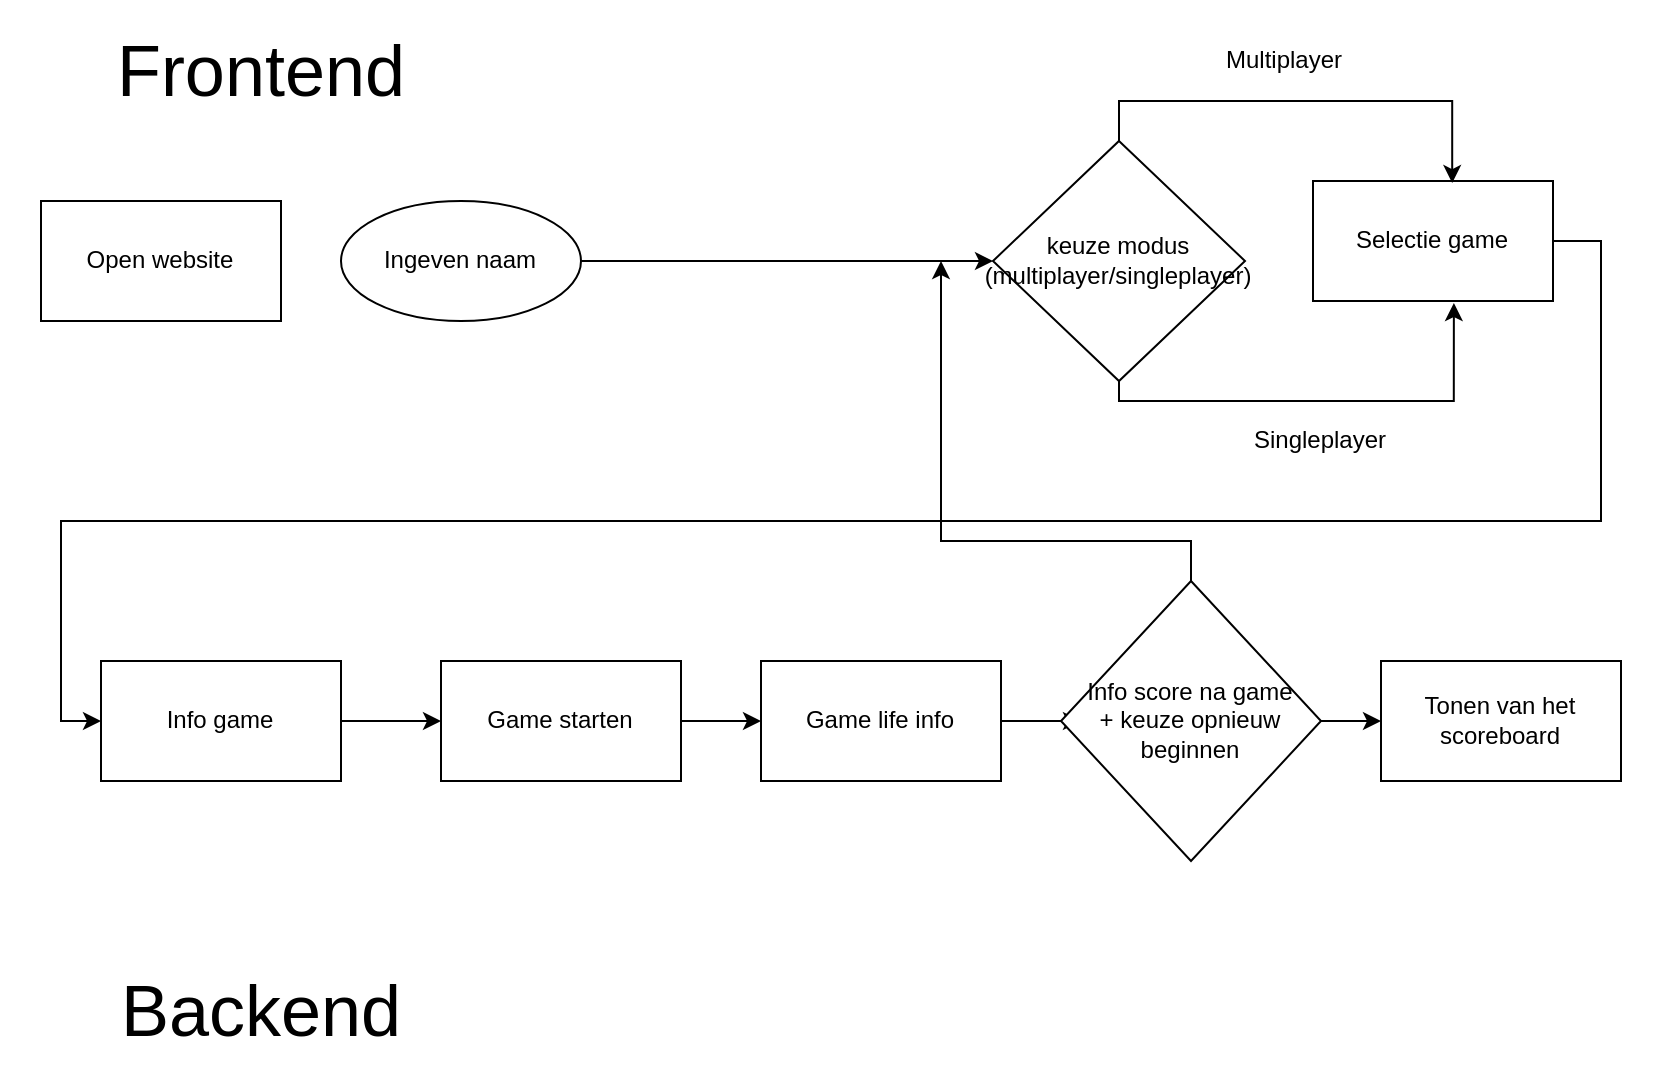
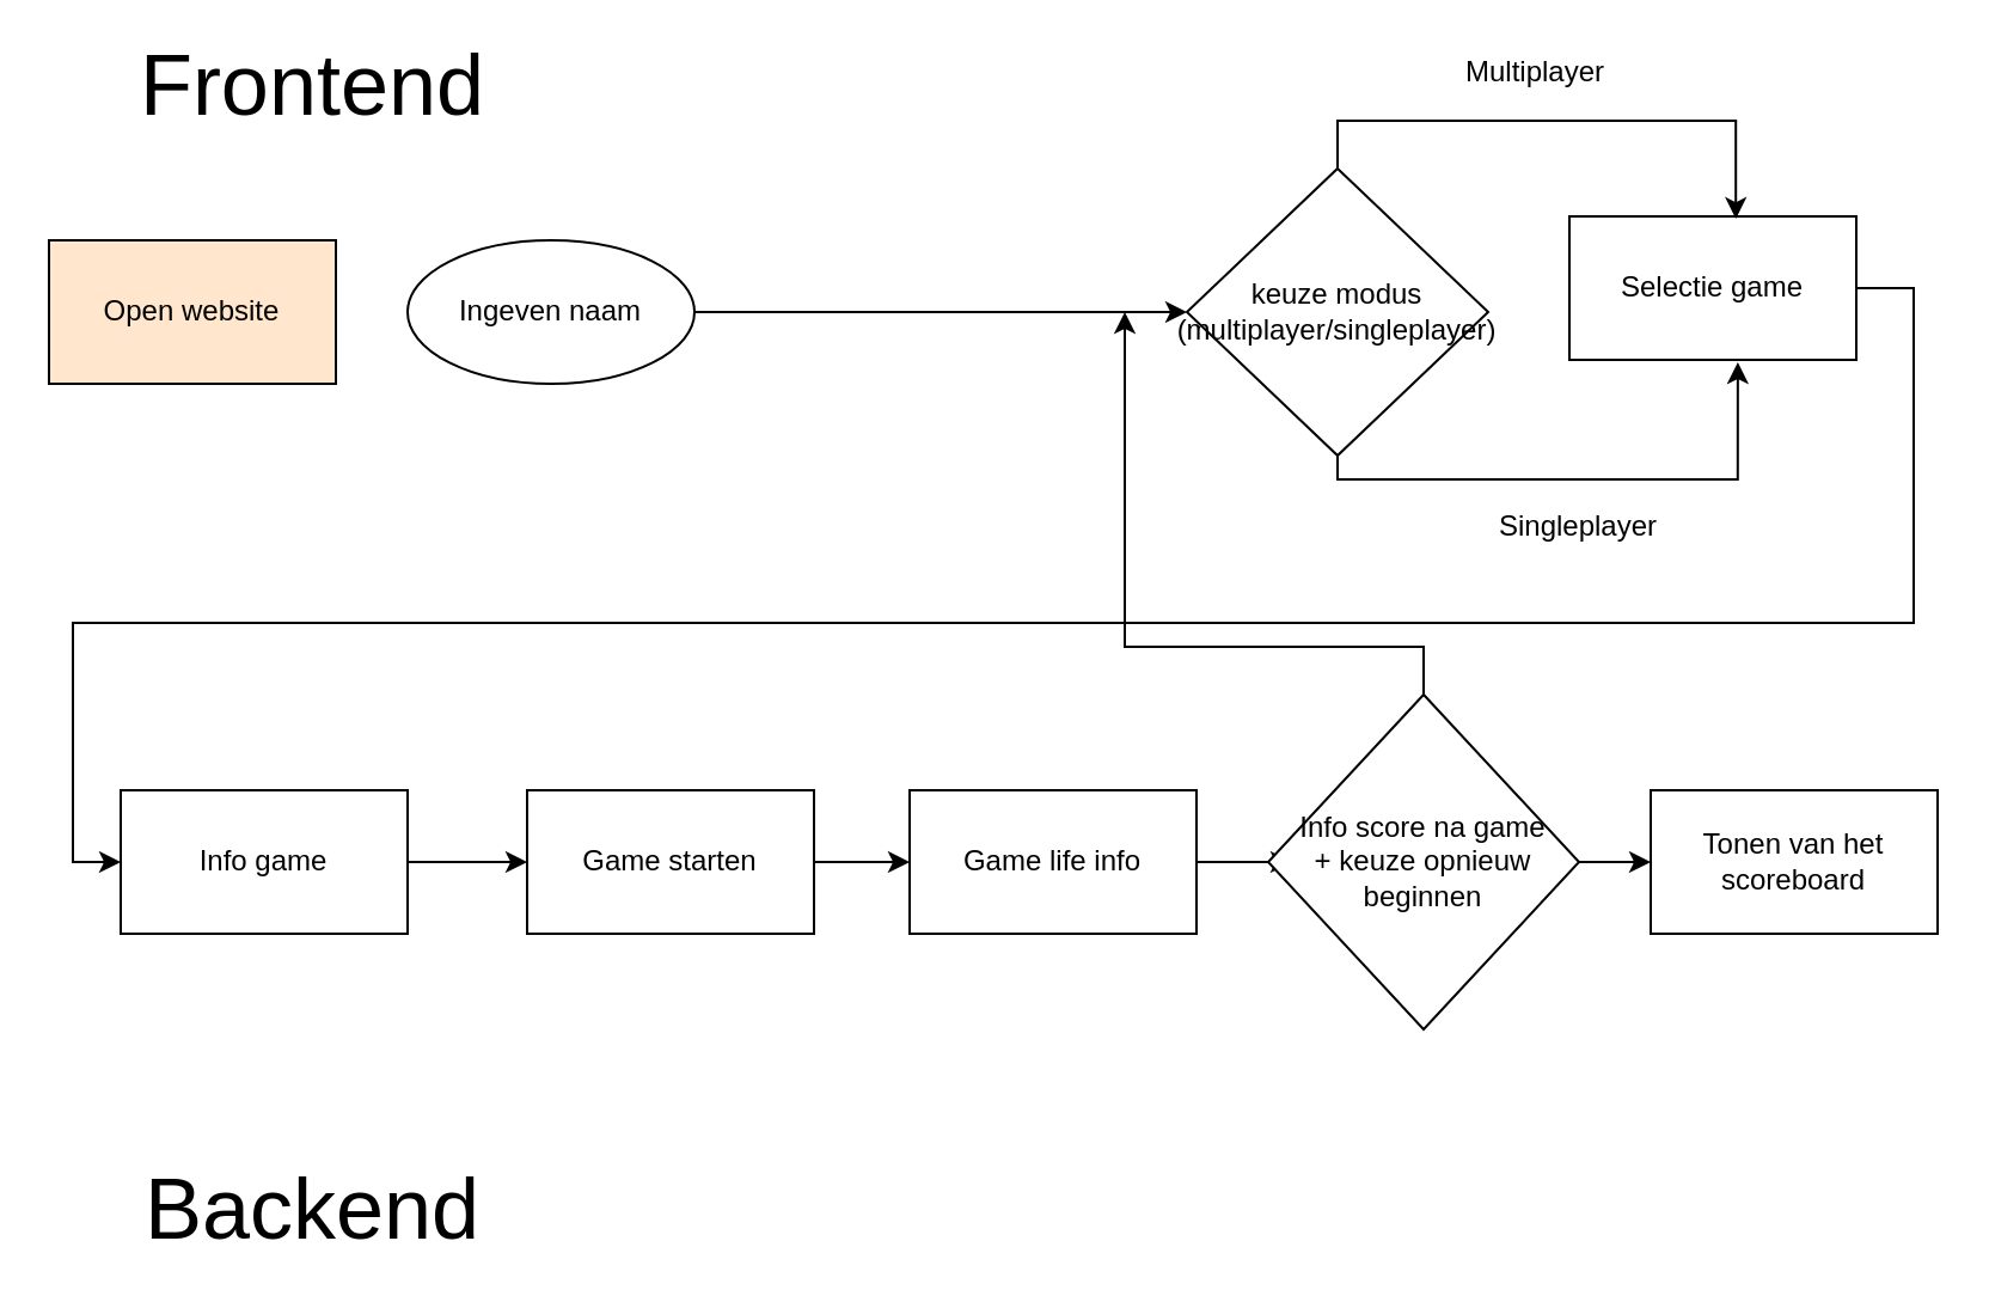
  <mxCell id="0" />
  <mxCell id="1" parent="0" />
- <mxCell id="2" value="Open website" style="rounded=0;whiteSpace=wrap;html=1;" vertex="1" parent="1"><mxGeometry x="20" y="100" width="120" height="60" as="geometry" /></mxCell>
+ <mxCell id="2" value="Open website" style="rounded=0;whiteSpace=wrap;html=1;fillColor=#ffe6cc;" vertex="1" parent="1"><mxGeometry x="20" y="100" width="120" height="60" as="geometry" /></mxCell>
  <mxCell id="3" value="&lt;font style=&quot;font-size: 36px&quot;&gt;Frontend&lt;/font&gt;" style="text;html=1;align=center;verticalAlign=middle;resizable=0;points=[];autosize=1;" vertex="1" parent="1"><mxGeometry x="50" y="20" width="160" height="30" as="geometry" /></mxCell>
  <mxCell id="4" style="edgeStyle=orthogonalEdgeStyle;rounded=0;orthogonalLoop=1;jettySize=auto;html=1;entryX=0;entryY=0.5;entryDx=0;entryDy=0;" edge="1" parent="1" source="5" target="10"><mxGeometry relative="1" as="geometry" /></mxCell>
  <mxCell id="5" value="Ingeven naam" style="ellipse;whiteSpace=wrap;html=1;" vertex="1" parent="1"><mxGeometry x="170" y="100" width="120" height="60" as="geometry" /></mxCell>
  <mxCell id="6" style="edgeStyle=orthogonalEdgeStyle;rounded=0;orthogonalLoop=1;jettySize=auto;html=1;entryX=0;entryY=0.5;entryDx=0;entryDy=0;exitX=1;exitY=0.5;exitDx=0;exitDy=0;" edge="1" parent="1" source="7" target="13"><mxGeometry relative="1" as="geometry"><Array as="points"><mxPoint x="800" y="120" /><mxPoint x="800" y="260" /><mxPoint x="30" y="260" /><mxPoint x="30" y="360" /></Array></mxGeometry></mxCell>
  <mxCell id="7" value="Selectie game" style="rounded=0;whiteSpace=wrap;html=1;" vertex="1" parent="1"><mxGeometry x="656" y="90" width="120" height="60" as="geometry" /></mxCell>
  <mxCell id="8" style="edgeStyle=orthogonalEdgeStyle;rounded=0;orthogonalLoop=1;jettySize=auto;html=1;entryX=0.58;entryY=0.017;entryDx=0;entryDy=0;entryPerimeter=0;" edge="1" parent="1" source="10" target="7"><mxGeometry relative="1" as="geometry"><Array as="points"><mxPoint x="559" y="50" /><mxPoint x="726" y="50" /></Array></mxGeometry></mxCell>
  <mxCell id="9" style="edgeStyle=orthogonalEdgeStyle;rounded=0;orthogonalLoop=1;jettySize=auto;html=1;entryX=0.587;entryY=1.017;entryDx=0;entryDy=0;entryPerimeter=0;" edge="1" parent="1" source="10" target="7"><mxGeometry relative="1" as="geometry"><Array as="points"><mxPoint x="559" y="200" /><mxPoint x="726" y="200" /></Array></mxGeometry></mxCell>
  <mxCell id="10" value="&lt;span&gt;keuze modus&lt;/span&gt;&lt;br&gt;&lt;span&gt;(multiplayer/singleplayer)&lt;/span&gt;" style="rhombus;whiteSpace=wrap;html=1;" vertex="1" parent="1"><mxGeometry x="496" y="70" width="126" height="120" as="geometry" /></mxCell>
  <mxCell id="11" value="Multiplayer" style="text;html=1;strokeColor=none;fillColor=none;align=center;verticalAlign=middle;whiteSpace=wrap;rounded=0;" vertex="1" parent="1"><mxGeometry x="622" y="20" width="40" height="20" as="geometry" /></mxCell>
  <mxCell id="12" style="edgeStyle=orthogonalEdgeStyle;rounded=0;orthogonalLoop=1;jettySize=auto;html=1;entryX=0;entryY=0.5;entryDx=0;entryDy=0;" edge="1" parent="1" source="13" target="15"><mxGeometry relative="1" as="geometry" /></mxCell>
  <mxCell id="13" value="Info game" style="rounded=0;whiteSpace=wrap;html=1;" vertex="1" parent="1"><mxGeometry x="50" y="330" width="120" height="60" as="geometry" /></mxCell>
  <mxCell id="14" style="edgeStyle=orthogonalEdgeStyle;rounded=0;orthogonalLoop=1;jettySize=auto;html=1;entryX=0;entryY=0.5;entryDx=0;entryDy=0;" edge="1" parent="1" source="15" target="17"><mxGeometry relative="1" as="geometry" /></mxCell>
  <mxCell id="15" value="Game starten" style="rounded=0;whiteSpace=wrap;html=1;" vertex="1" parent="1"><mxGeometry x="220" y="330" width="120" height="60" as="geometry" /></mxCell>
  <mxCell id="16" style="edgeStyle=orthogonalEdgeStyle;rounded=0;orthogonalLoop=1;jettySize=auto;html=1;entryX=0;entryY=0.5;entryDx=0;entryDy=0;" edge="1" parent="1" source="17"><mxGeometry relative="1" as="geometry"><mxPoint x="540" y="360" as="targetPoint" /></mxGeometry></mxCell>
  <mxCell id="17" value="Game life info" style="rounded=0;whiteSpace=wrap;html=1;" vertex="1" parent="1"><mxGeometry x="380" y="330" width="120" height="60" as="geometry" /></mxCell>
  <mxCell id="18" style="edgeStyle=orthogonalEdgeStyle;rounded=0;orthogonalLoop=1;jettySize=auto;html=1;entryX=0;entryY=0.5;entryDx=0;entryDy=0;" edge="1" parent="1" target="20"><mxGeometry relative="1" as="geometry"><mxPoint x="660" y="360" as="sourcePoint" /></mxGeometry></mxCell>
  <mxCell id="19" style="edgeStyle=orthogonalEdgeStyle;rounded=0;orthogonalLoop=1;jettySize=auto;html=1;exitX=0.5;exitY=0;exitDx=0;exitDy=0;" edge="1" parent="1" source="22"><mxGeometry relative="1" as="geometry"><mxPoint x="470" y="130" as="targetPoint" /><mxPoint x="600.059" y="290" as="sourcePoint" /><Array as="points"><mxPoint x="595" y="270" /><mxPoint x="470" y="270" /></Array></mxGeometry></mxCell>
  <mxCell id="20" value="Tonen van het scoreboard" style="rounded=0;whiteSpace=wrap;html=1;" vertex="1" parent="1"><mxGeometry x="690" y="330" width="120" height="60" as="geometry" /></mxCell>
  <mxCell id="21" value="Singleplayer" style="text;html=1;strokeColor=none;fillColor=none;align=center;verticalAlign=middle;whiteSpace=wrap;rounded=0;" vertex="1" parent="1"><mxGeometry x="640" y="210" width="40" height="20" as="geometry" /></mxCell>
  <mxCell id="22" value="&lt;span&gt;Info score na game&lt;/span&gt;&lt;br&gt;&lt;span&gt;+ keuze opnieuw beginnen&lt;/span&gt;" style="rhombus;whiteSpace=wrap;html=1;" vertex="1" parent="1"><mxGeometry x="530" y="290" width="130" height="140" as="geometry" /></mxCell>
  <mxCell id="23" value="&lt;font style=&quot;font-size: 36px&quot;&gt;Backend&lt;/font&gt;" style="text;html=1;align=center;verticalAlign=middle;resizable=0;points=[];autosize=1;" vertex="1" parent="1"><mxGeometry x="50" y="490" width="160" height="30" as="geometry" /></mxCell>
